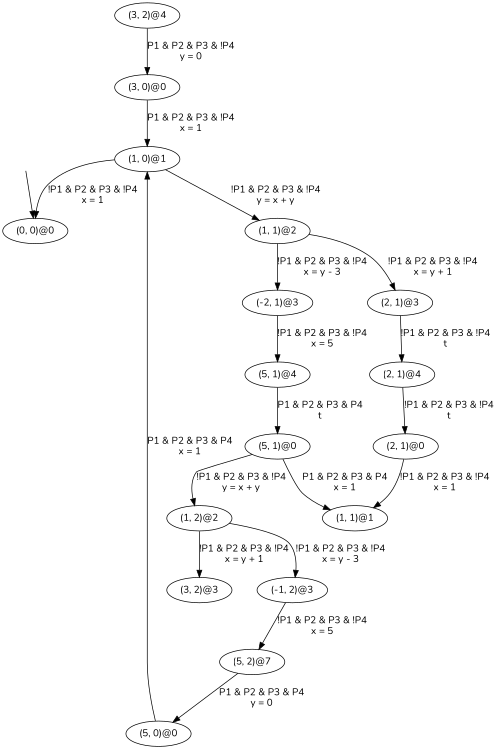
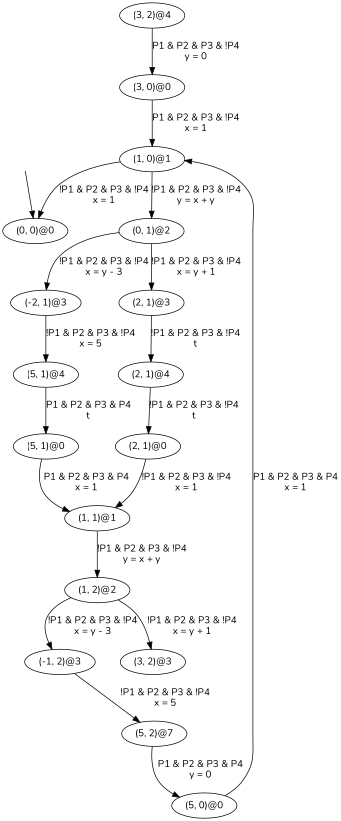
  digraph {
    fontname=Nunito
    node [fontname=Nunito]
    edge [fontname=Nunito]
    0 [height=0 style=invis]
    n2 [label="(0, 0)@0"]
    n3 [label="(1, 0)@1"]
-   n4 [label="(1, 1)@2"]
+   n4 [label="(0, 1)@2"]
    n5 [label="(-2, 1)@3"]
    n6 [label="(2, 1)@3"]
    n7 [label="(5, 1)@4"]
    n8 [label="(2, 1)@4"]
    n9 [label="(5, 1)@0"]
    n10 [label="(2, 1)@0"]
    n11 [label="(1, 1)@1"]
    n12 [label="(1, 2)@2"]
    n13 [label="(-1, 2)@3"]
    n14 [label="(3, 2)@3"]
    n15 [label="(5, 2)@7"]
    n16 [label="(5, 0)@0"]
    n17 [label="(3, 2)@4"]
    n18 [label="(3, 0)@0"]
    0 -> n2
    n3 -> n2 [label="!P1 & P2 & P3 & !P4\nx = 1"]
    n3 -> n4 [label="!P1 & P2 & P3 & !P4\ny = x + y"]
    n4 -> n5 [label="!P1 & P2 & P3 & !P4\nx = y - 3"]
    n4 -> n6 [label="!P1 & P2 & P3 & !P4\nx = y + 1"]
    n5 -> n7 [label="!P1 & P2 & P3 & !P4\nx = 5"]
    n6 -> n8 [label="!P1 & P2 & P3 & !P4\nt"]
    n7 -> n9 [label="P1 & P2 & P3 & P4\nt"]
    n8 -> n10 [label="!P1 & P2 & P3 & !P4\nt"]
    n9 -> n11 [label="P1 & P2 & P3 & P4\nx = 1"]
    n10 -> n11 [label="!P1 & P2 & P3 & !P4\nx = 1"]
-   n9 -> n12 [label="!P1 & P2 & P3 & !P4\ny = x + y"]
+   n11 -> n12 [label="!P1 & P2 & P3 & !P4\ny = x + y"]
    n12 -> n13 [label="!P1 & P2 & P3 & !P4\nx = y - 3"]
    n12 -> n14 [label="!P1 & P2 & P3 & !P4\nx = y + 1"]
    n13 -> n15 [label="!P1 & P2 & P3 & !P4\nx = 5"]
    n15 -> n16 [label="P1 & P2 & P3 & P4\ny = 0"]
    n16 -> n3 [label="P1 & P2 & P3 & P4\nx = 1"]
    n17 -> n18 [label="P1 & P2 & P3 & !P4\ny = 0"]
    n18 -> n3 [label="P1 & P2 & P3 & !P4\nx = 1"]
  }
